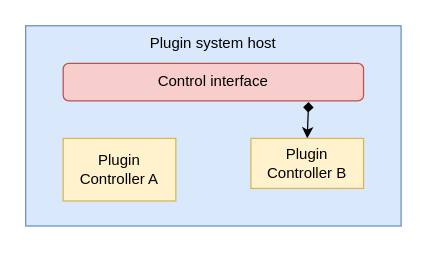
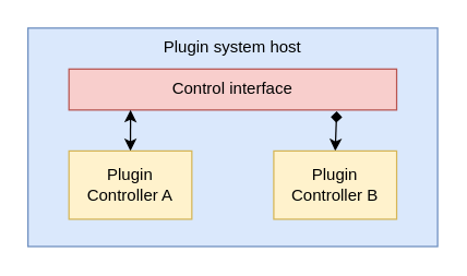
  <mxCell id="0" />
  <mxCell id="1" parent="0" />
  <mxCell id="2" value="Plugin system host" style="rounded=0;whiteSpace=wrap;html=1;fillColor=#dae8fc;strokeColor=#6c8ebf;verticalAlign=top;" parent="1" vertex="1"><mxGeometry x="20" y="20" width="300" height="160" as="geometry" /></mxCell>
- <mxCell id="3" value="Control interface" style="whiteSpace=wrap;html=1;fillColor=#f8cecc;strokeColor=#b85450;rounded=1;" parent="1" vertex="1"><mxGeometry x="50" y="50" width="240" height="30" as="geometry" /></mxCell>
+ <mxCell id="3" value="Control interface" style="rounded=0;whiteSpace=wrap;html=1;fillColor=#f8cecc;strokeColor=#b85450;" parent="1" vertex="1"><mxGeometry x="50" y="50" width="240" height="30" as="geometry" /></mxCell>
+ <mxCell id="4" style="edgeStyle=none;rounded=0;orthogonalLoop=1;jettySize=auto;html=1;exitX=0.5;exitY=0;exitDx=0;exitDy=0;entryX=0.188;entryY=1;entryDx=0;entryDy=0;entryPerimeter=0;startArrow=classic;startFill=1;" parent="1" source="5" target="3" edge="1"><mxGeometry relative="1" as="geometry" /></mxCell>
  <mxCell id="5" value="Plugin Controller A" style="rounded=0;whiteSpace=wrap;html=1;fillColor=#fff2cc;strokeColor=#d6b656;" parent="1" vertex="1"><mxGeometry x="50" y="110" width="90" height="50" as="geometry" /></mxCell>
  <mxCell id="6" style="edgeStyle=none;rounded=0;orthogonalLoop=1;jettySize=auto;html=1;exitX=0.5;exitY=0;exitDx=0;exitDy=0;entryX=0.817;entryY=1.033;entryDx=0;entryDy=0;entryPerimeter=0;startArrow=classic;startFill=1;endArrow=diamond;" parent="1" source="7" target="3" edge="1"><mxGeometry relative="1" as="geometry" /></mxCell>
- <mxCell id="7" value="Plugin Controller B" style="rounded=0;whiteSpace=wrap;html=1;fillColor=#fff2cc;strokeColor=#d6b656;" parent="1" vertex="1"><mxGeometry x="200" y="110" width="90" height="40" as="geometry" /></mxCell>
+ <mxCell id="7" value="Plugin Controller B" style="rounded=0;whiteSpace=wrap;html=1;fillColor=#fff2cc;strokeColor=#d6b656;" parent="1" vertex="1"><mxGeometry x="200" y="110" width="90" height="50" as="geometry" /></mxCell>
